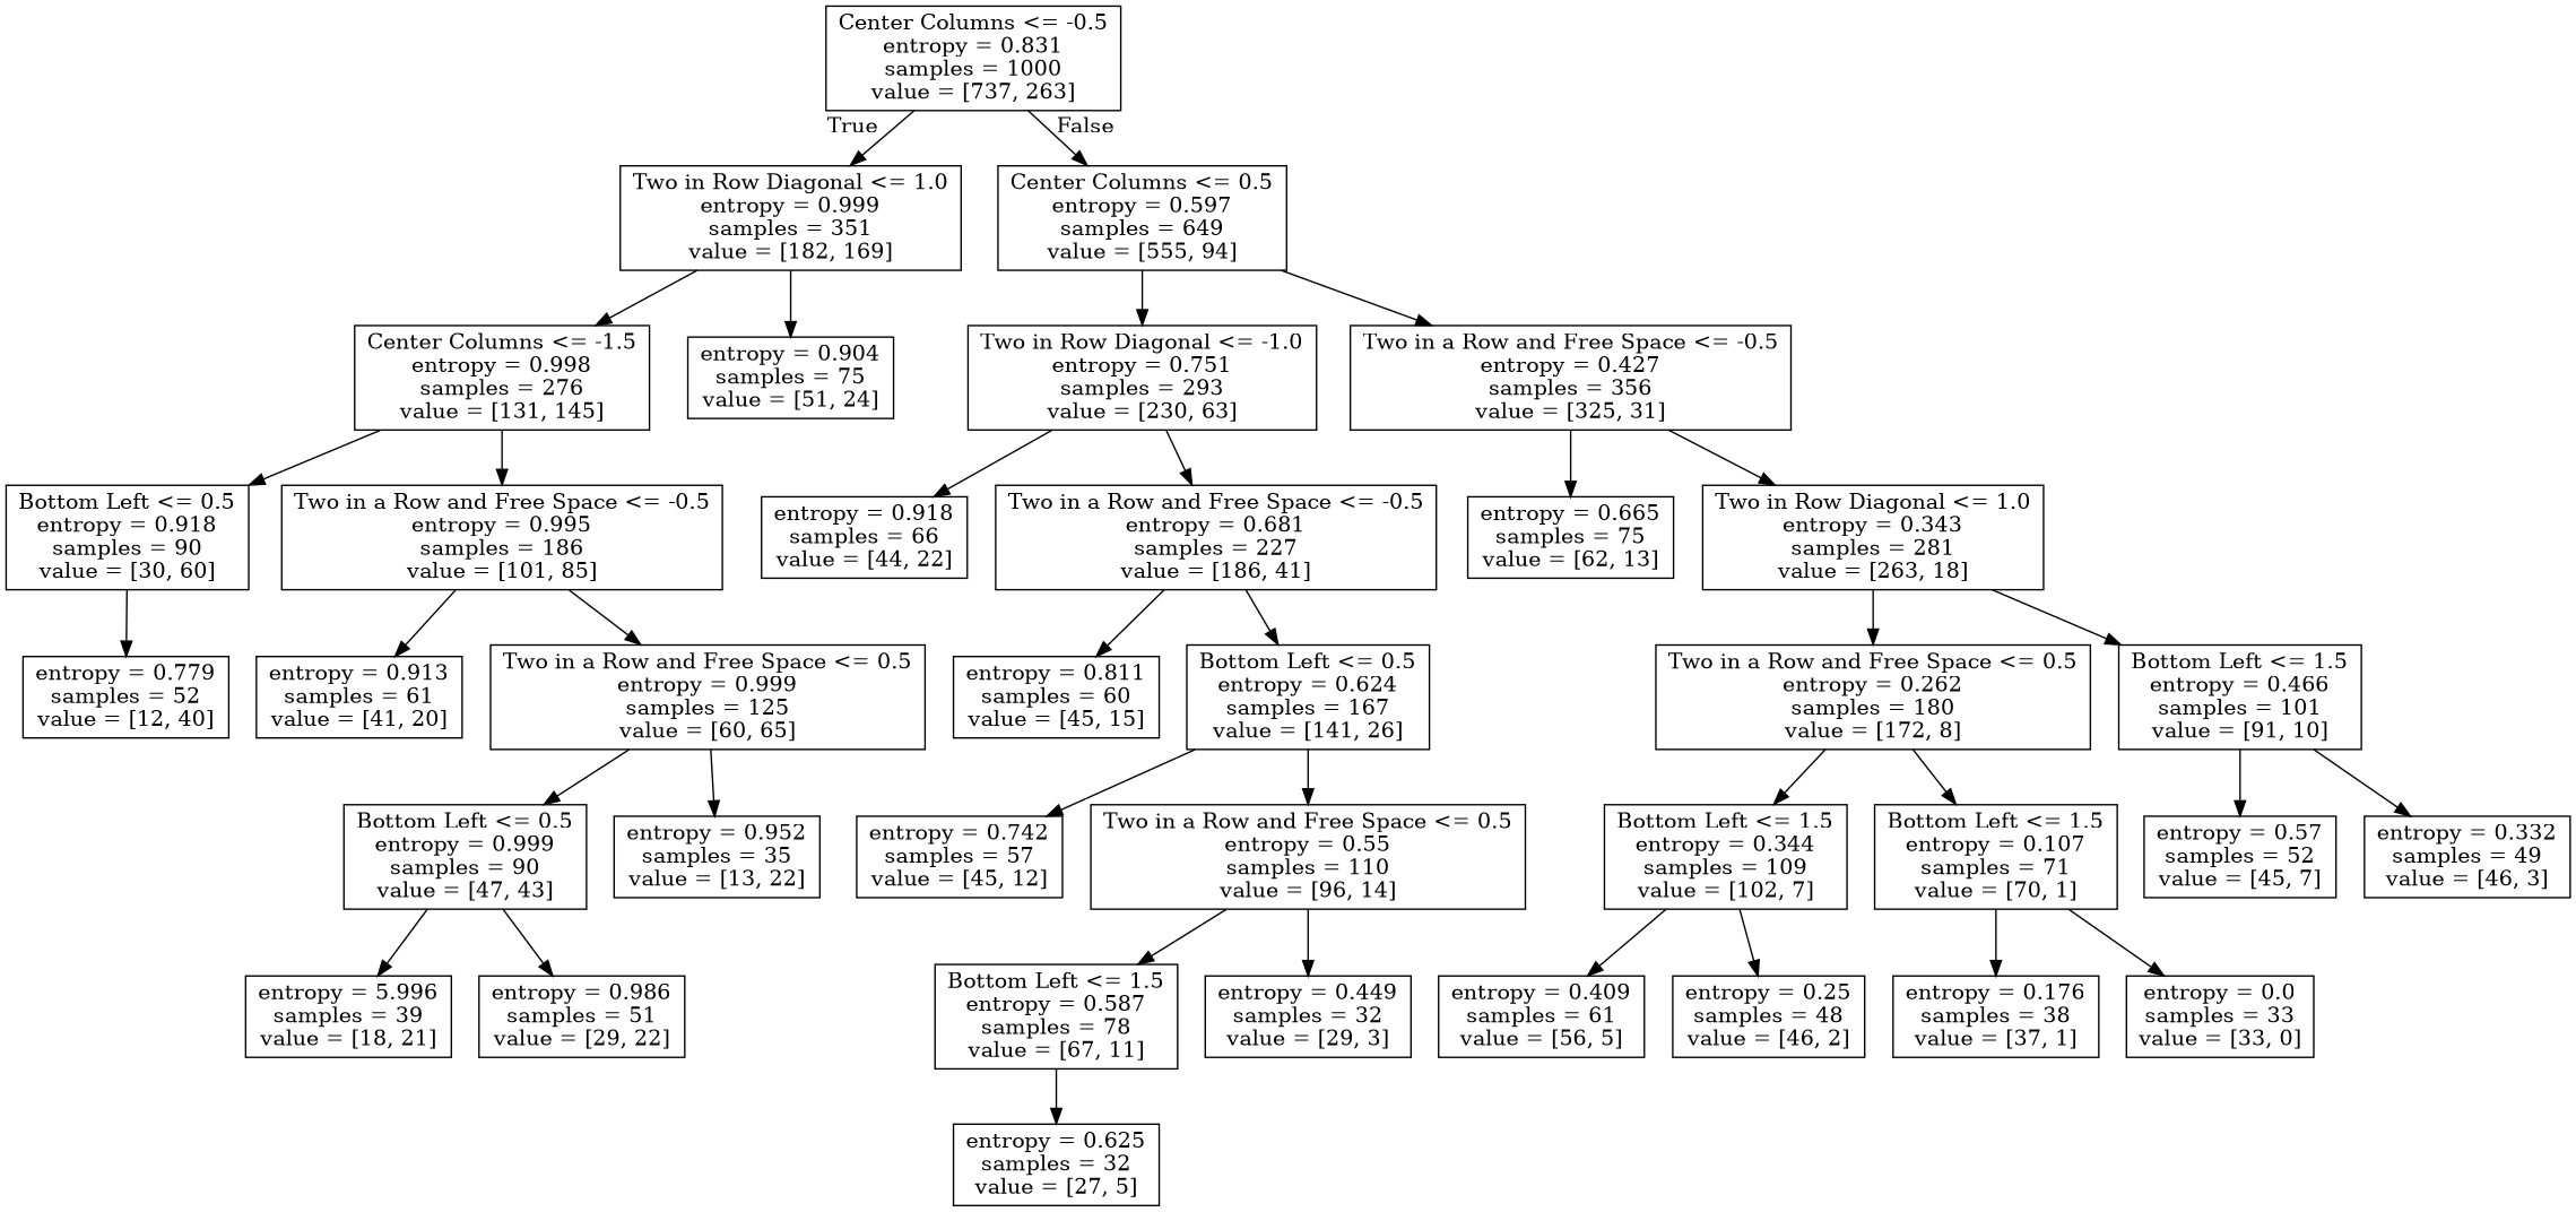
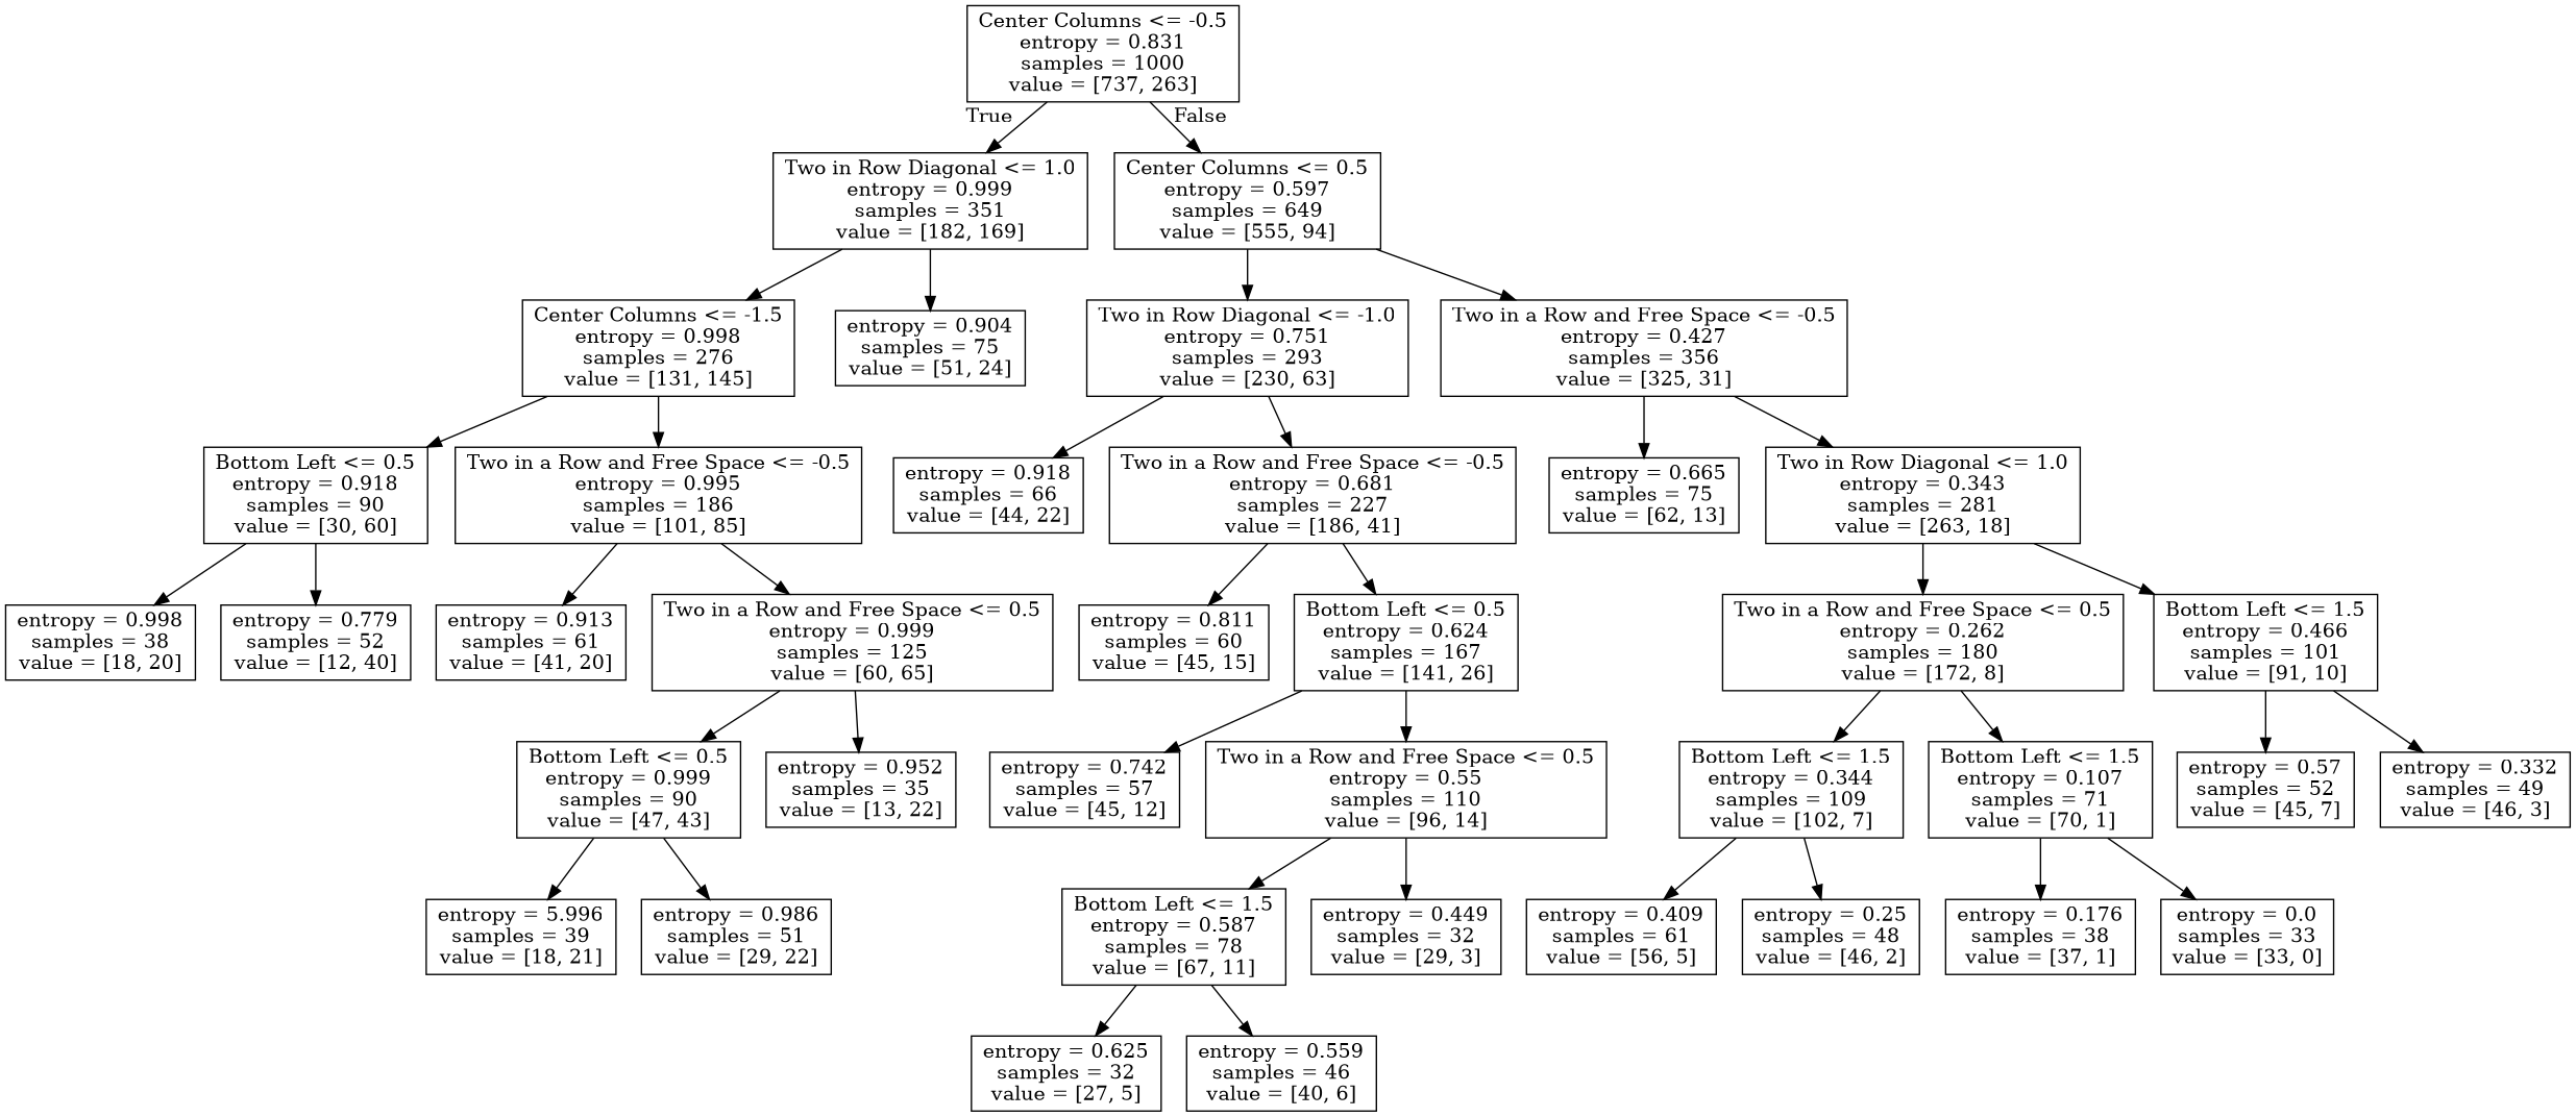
  digraph {
    node [shape=box]
    n1 [label="Center Columns <= -0.5\nentropy = 0.831\nsamples = 1000\nvalue = [737, 263]"]
    n2 [label="Two in Row Diagonal <= 1.0\nentropy = 0.999\nsamples = 351\nvalue = [182, 169]"]
    n3 [label="Center Columns <= 0.5\nentropy = 0.597\nsamples = 649\nvalue = [555, 94]"]
    n4 [label="Center Columns <= -1.5\nentropy = 0.998\nsamples = 276\nvalue = [131, 145]"]
    n5 [label="entropy = 0.904\nsamples = 75\nvalue = [51, 24]"]
    n6 [label="Two in Row Diagonal <= -1.0\nentropy = 0.751\nsamples = 293\nvalue = [230, 63]"]
    n7 [label="Two in a Row and Free Space <= -0.5\nentropy = 0.427\nsamples = 356\nvalue = [325, 31]"]
    n8 [label="Bottom Left <= 0.5\nentropy = 0.918\nsamples = 90\nvalue = [30, 60]"]
    n9 [label="Two in a Row and Free Space <= -0.5\nentropy = 0.995\nsamples = 186\nvalue = [101, 85]"]
+   n10 [label="entropy = 0.998\nsamples = 38\nvalue = [18, 20]"]
    n11 [label="entropy = 0.779\nsamples = 52\nvalue = [12, 40]"]
    n12 [label="entropy = 0.913\nsamples = 61\nvalue = [41, 20]"]
    n13 [label="Two in a Row and Free Space <= 0.5\nentropy = 0.999\nsamples = 125\nvalue = [60, 65]"]
    n14 [label="Bottom Left <= 0.5\nentropy = 0.999\nsamples = 90\nvalue = [47, 43]"]
    n15 [label="entropy = 0.952\nsamples = 35\nvalue = [13, 22]"]
    n16 [label="entropy = 5.996\nsamples = 39\nvalue = [18, 21]"]
    n17 [label="entropy = 0.986\nsamples = 51\nvalue = [29, 22]"]
    n18 [label="entropy = 0.918\nsamples = 66\nvalue = [44, 22]"]
    n19 [label="Two in a Row and Free Space <= -0.5\nentropy = 0.681\nsamples = 227\nvalue = [186, 41]"]
    n20 [label="entropy = 0.665\nsamples = 75\nvalue = [62, 13]"]
    n21 [label="Two in Row Diagonal <= 1.0\nentropy = 0.343\nsamples = 281\nvalue = [263, 18]"]
    n22 [label="entropy = 0.811\nsamples = 60\nvalue = [45, 15]"]
    n23 [label="Bottom Left <= 0.5\nentropy = 0.624\nsamples = 167\nvalue = [141, 26]"]
    n24 [label="entropy = 0.742\nsamples = 57\nvalue = [45, 12]"]
    n25 [label="Two in a Row and Free Space <= 0.5\nentropy = 0.55\nsamples = 110\nvalue = [96, 14]"]
    n26 [label="Bottom Left <= 1.5\nentropy = 0.587\nsamples = 78\nvalue = [67, 11]"]
    n27 [label="entropy = 0.449\nsamples = 32\nvalue = [29, 3]"]
    n28 [label="entropy = 0.625\nsamples = 32\nvalue = [27, 5]"]
+   n29 [label="entropy = 0.559\nsamples = 46\nvalue = [40, 6]"]
    n30 [label="Two in a Row and Free Space <= 0.5\nentropy = 0.262\nsamples = 180\nvalue = [172, 8]"]
    n31 [label="Bottom Left <= 1.5\nentropy = 0.466\nsamples = 101\nvalue = [91, 10]"]
    n32 [label="Bottom Left <= 1.5\nentropy = 0.344\nsamples = 109\nvalue = [102, 7]"]
    n33 [label="Bottom Left <= 1.5\nentropy = 0.107\nsamples = 71\nvalue = [70, 1]"]
    n34 [label="entropy = 0.57\nsamples = 52\nvalue = [45, 7]"]
    n35 [label="entropy = 0.332\nsamples = 49\nvalue = [46, 3]"]
    n36 [label="entropy = 0.409\nsamples = 61\nvalue = [56, 5]"]
    n37 [label="entropy = 0.25\nsamples = 48\nvalue = [46, 2]"]
    n38 [label="entropy = 0.176\nsamples = 38\nvalue = [37, 1]"]
    n39 [label="entropy = 0.0\nsamples = 33\nvalue = [33, 0]"]
    n1 -> n2 [headlabel=True labelangle=45 labeldistance=2.5]
    n1 -> n3 [headlabel=False labelangle=-45 labeldistance=2.5]
    n2 -> n4
    n2 -> n5
    n3 -> n6
    n3 -> n7
    n4 -> n8
    n4 -> n9
    n6 -> n18
    n6 -> n19
    n7 -> n20
    n7 -> n21
+   n8 -> n10
    n8 -> n11
    n9 -> n12
    n9 -> n13
    n13 -> n14
    n13 -> n15
    n14 -> n16
    n14 -> n17
    n19 -> n22
    n19 -> n23
    n21 -> n30
    n21 -> n31
    n23 -> n24
    n23 -> n25
    n25 -> n26
    n25 -> n27
    n26 -> n28
+   n26 -> n29
    n30 -> n32
    n30 -> n33
    n31 -> n34
    n31 -> n35
    n32 -> n36
    n32 -> n37
    n33 -> n38
    n33 -> n39
  }
